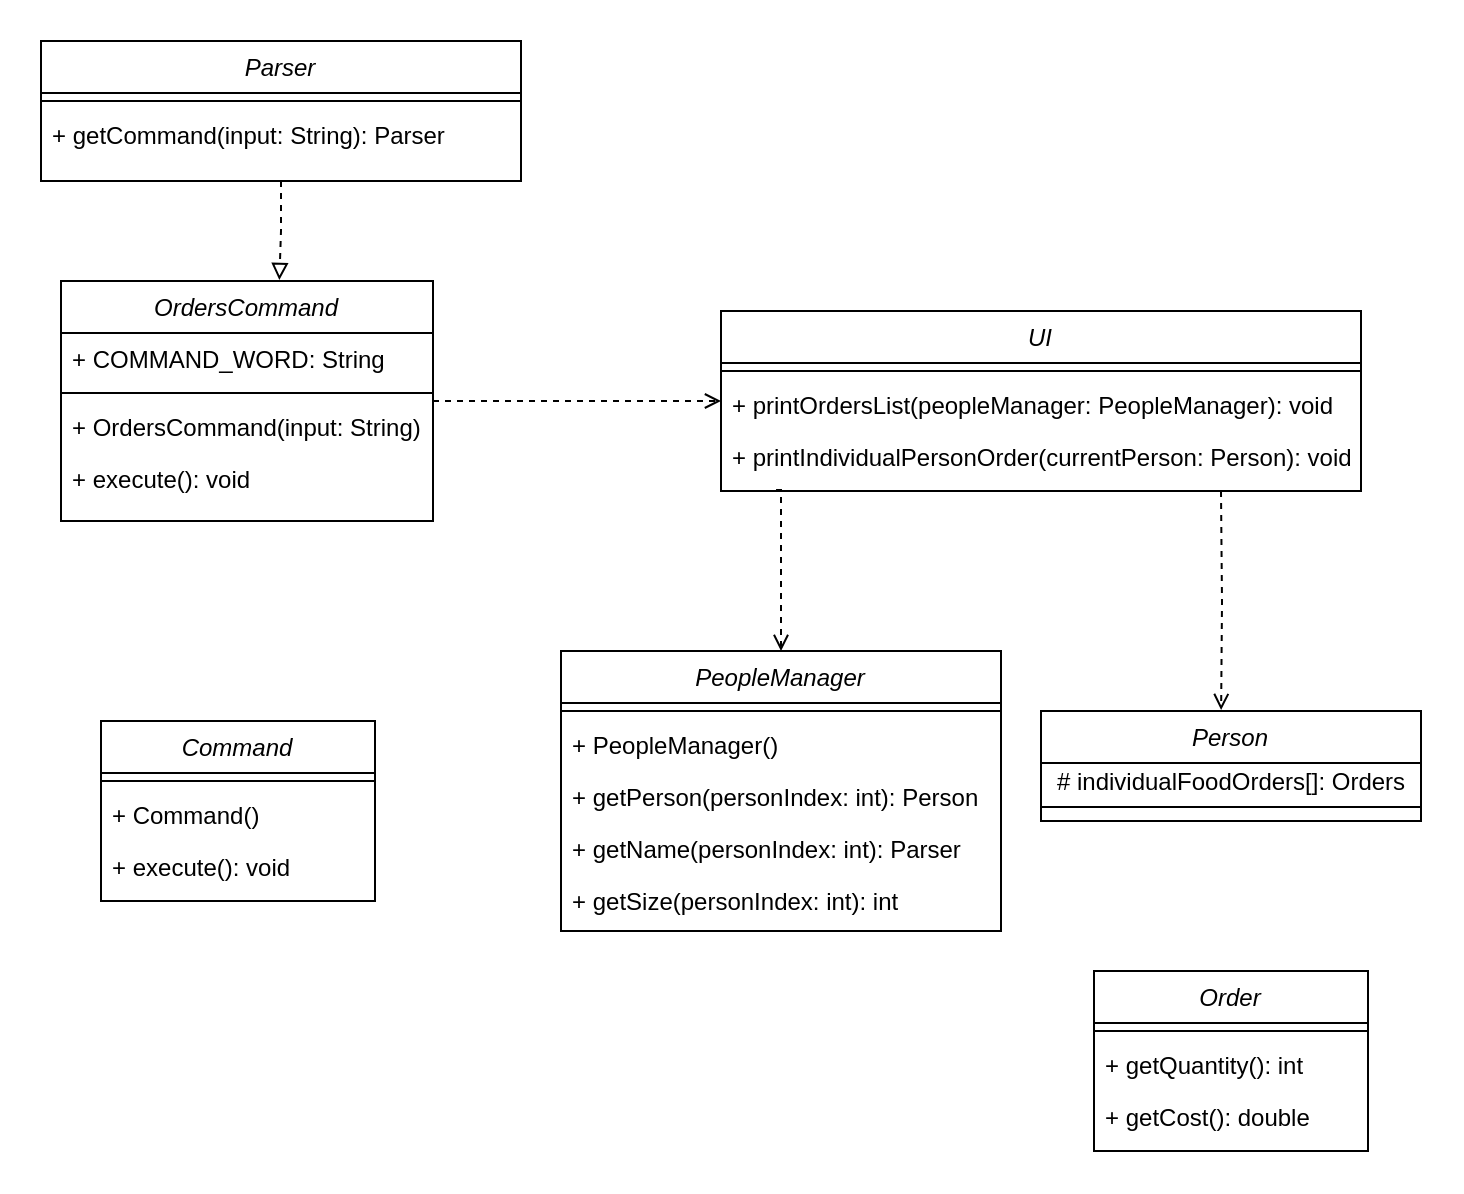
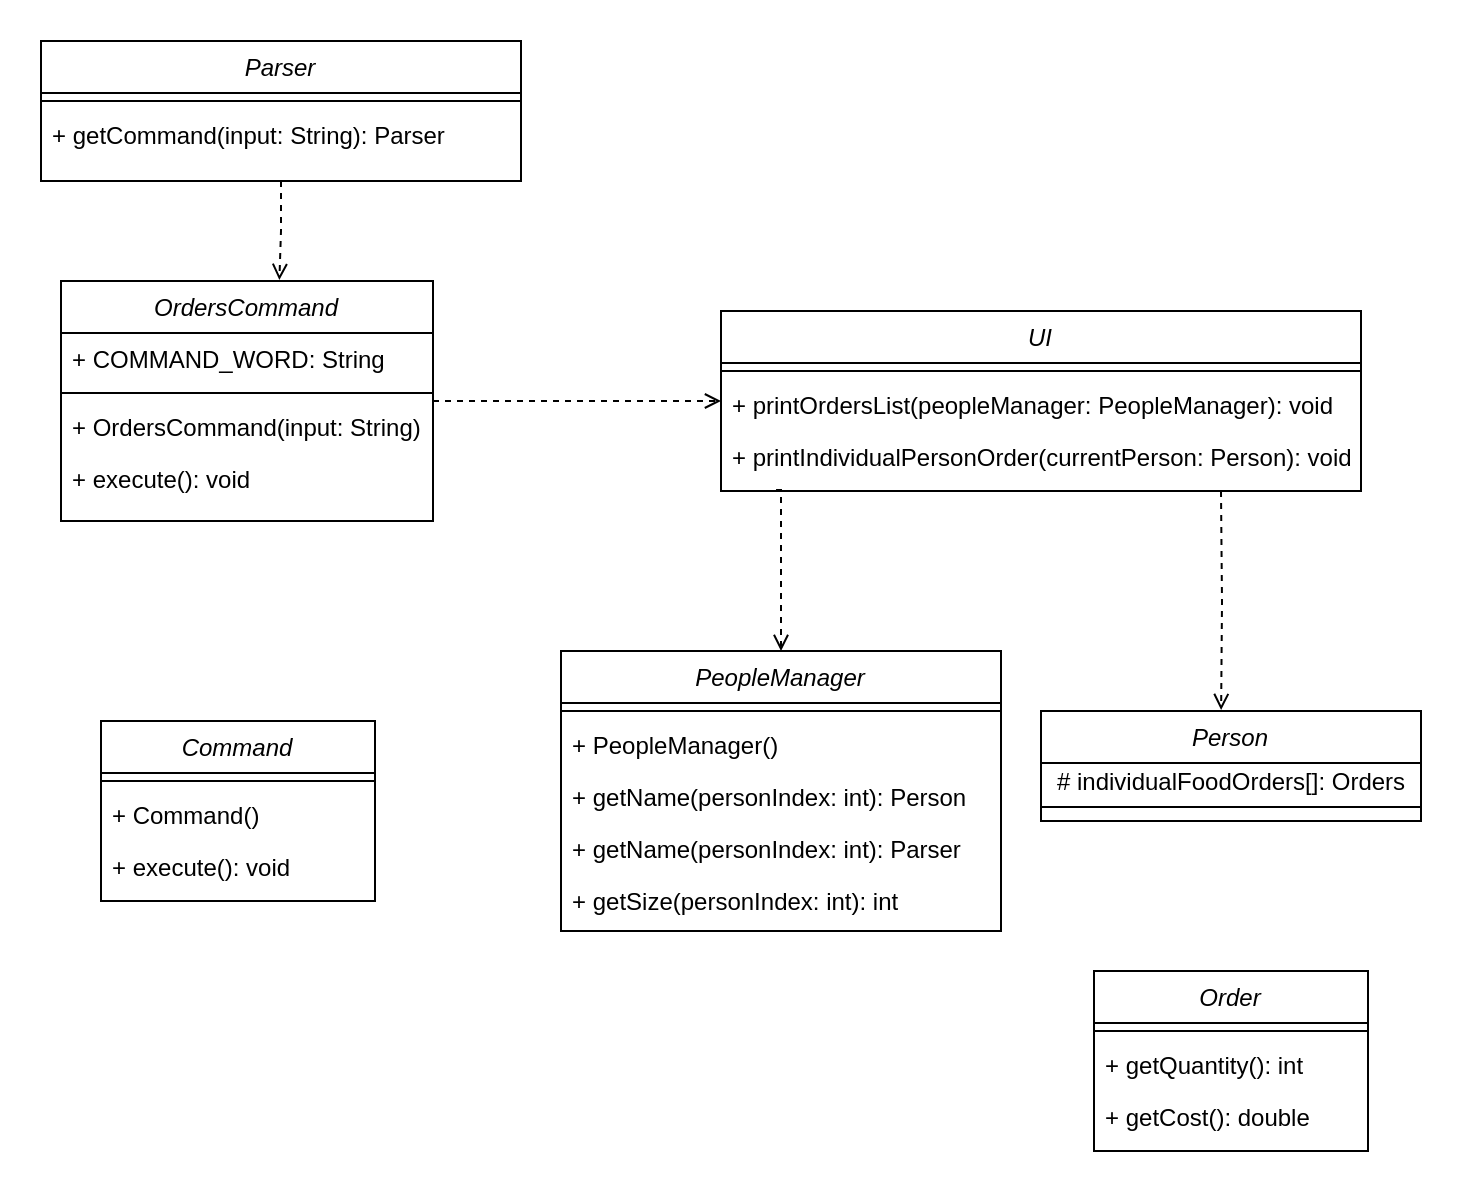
  <mxCell id="0" />
  <mxCell id="1" parent="0" />
  <mxCell id="2" style="edgeStyle=orthogonalEdgeStyle;rounded=0;orthogonalLoop=1;jettySize=auto;html=1;dashed=1;endArrow=open;endFill=0;" edge="1" parent="1" source="3"><mxGeometry relative="1" as="geometry"><mxPoint x="360" y="200" as="targetPoint" /></mxGeometry></mxCell>
  <mxCell id="3" value="OrdersCommand" style="swimlane;fontStyle=2;align=center;verticalAlign=top;childLayout=stackLayout;horizontal=1;startSize=26;horizontalStack=0;resizeParent=1;resizeLast=0;collapsible=1;marginBottom=0;rounded=0;shadow=0;strokeWidth=1;" parent="1" vertex="1"><mxGeometry x="30" y="140" width="186" height="120" as="geometry"><mxRectangle x="230" y="140" width="160" height="26" as="alternateBounds" /></mxGeometry></mxCell>
  <mxCell id="4" value="+ COMMAND_WORD: String" style="text;align=left;verticalAlign=top;spacingLeft=4;spacingRight=4;overflow=hidden;rotatable=0;points=[[0,0.5],[1,0.5]];portConstraint=eastwest;" parent="3" vertex="1"><mxGeometry y="26" width="186" height="26" as="geometry" /></mxCell>
  <mxCell id="5" value="" style="line;html=1;strokeWidth=1;align=left;verticalAlign=middle;spacingTop=-1;spacingLeft=3;spacingRight=3;rotatable=0;labelPosition=right;points=[];portConstraint=eastwest;" parent="3" vertex="1"><mxGeometry y="52" width="186" height="8" as="geometry" /></mxCell>
  <mxCell id="6" value="+ OrdersCommand(input: String)" style="text;align=left;verticalAlign=top;spacingLeft=4;spacingRight=4;overflow=hidden;rotatable=0;points=[[0,0.5],[1,0.5]];portConstraint=eastwest;" parent="3" vertex="1"><mxGeometry y="60" width="186" height="26" as="geometry" /></mxCell>
  <mxCell id="7" value="+ execute(): void" style="text;align=left;verticalAlign=top;spacingLeft=4;spacingRight=4;overflow=hidden;rotatable=0;points=[[0,0.5],[1,0.5]];portConstraint=eastwest;" vertex="1" parent="3"><mxGeometry y="86" width="186" height="26" as="geometry" /></mxCell>
  <mxCell id="8" style="edgeStyle=orthogonalEdgeStyle;rounded=0;orthogonalLoop=1;jettySize=auto;html=1;exitX=0.086;exitY=1.135;exitDx=0;exitDy=0;entryX=0.5;entryY=0;entryDx=0;entryDy=0;dashed=1;endArrow=open;endFill=0;exitPerimeter=0;" edge="1" parent="1" source="13" target="14"><mxGeometry relative="1" as="geometry"><Array as="points"><mxPoint x="390" y="245" /></Array></mxGeometry></mxCell>
  <mxCell id="9" style="edgeStyle=orthogonalEdgeStyle;rounded=0;orthogonalLoop=1;jettySize=auto;html=1;endArrow=open;endFill=0;entryX=0.474;entryY=-0.009;entryDx=0;entryDy=0;entryPerimeter=0;dashed=1;" edge="1" parent="1" target="28"><mxGeometry relative="1" as="geometry"><mxPoint x="600" y="385" as="targetPoint" /><mxPoint x="610" y="245" as="sourcePoint" /></mxGeometry></mxCell>
  <mxCell id="10" value="UI" style="swimlane;fontStyle=2;align=center;verticalAlign=top;childLayout=stackLayout;horizontal=1;startSize=26;horizontalStack=0;resizeParent=1;resizeLast=0;collapsible=1;marginBottom=0;rounded=0;shadow=0;strokeWidth=1;" vertex="1" parent="1"><mxGeometry x="360" y="155" width="320" height="90" as="geometry"><mxRectangle x="230" y="140" width="160" height="26" as="alternateBounds" /></mxGeometry></mxCell>
  <mxCell id="11" value="" style="line;html=1;strokeWidth=1;align=left;verticalAlign=middle;spacingTop=-1;spacingLeft=3;spacingRight=3;rotatable=0;labelPosition=right;points=[];portConstraint=eastwest;" vertex="1" parent="10"><mxGeometry y="26" width="320" height="8" as="geometry" /></mxCell>
  <mxCell id="12" value="+ printOrdersList(peopleManager: PeopleManager): void" style="text;align=left;verticalAlign=top;spacingLeft=4;spacingRight=4;overflow=hidden;rotatable=0;points=[[0,0.5],[1,0.5]];portConstraint=eastwest;" vertex="1" parent="10"><mxGeometry y="34" width="320" height="26" as="geometry" /></mxCell>
  <mxCell id="13" value="+ printIndividualPersonOrder(currentPerson: Person): void" style="text;align=left;verticalAlign=top;spacingLeft=4;spacingRight=4;overflow=hidden;rotatable=0;points=[[0,0.5],[1,0.5]];portConstraint=eastwest;" vertex="1" parent="10"><mxGeometry y="60" width="320" height="26" as="geometry" /></mxCell>
  <mxCell id="14" value="PeopleManager" style="swimlane;fontStyle=2;align=center;verticalAlign=top;childLayout=stackLayout;horizontal=1;startSize=26;horizontalStack=0;resizeParent=1;resizeLast=0;collapsible=1;marginBottom=0;rounded=0;shadow=0;strokeWidth=1;" vertex="1" parent="1"><mxGeometry x="280" y="325" width="220" height="140" as="geometry"><mxRectangle x="230" y="140" width="160" height="26" as="alternateBounds" /></mxGeometry></mxCell>
  <mxCell id="15" value="" style="line;html=1;strokeWidth=1;align=left;verticalAlign=middle;spacingTop=-1;spacingLeft=3;spacingRight=3;rotatable=0;labelPosition=right;points=[];portConstraint=eastwest;" vertex="1" parent="14"><mxGeometry y="26" width="220" height="8" as="geometry" /></mxCell>
  <mxCell id="16" value="+ PeopleManager()" style="text;align=left;verticalAlign=top;spacingLeft=4;spacingRight=4;overflow=hidden;rotatable=0;points=[[0,0.5],[1,0.5]];portConstraint=eastwest;" vertex="1" parent="14"><mxGeometry y="34" width="220" height="26" as="geometry" /></mxCell>
- <mxCell id="17" value="+ getPerson(personIndex: int): Person" style="text;align=left;verticalAlign=top;spacingLeft=4;spacingRight=4;overflow=hidden;rotatable=0;points=[[0,0.5],[1,0.5]];portConstraint=eastwest;" vertex="1" parent="14"><mxGeometry y="60" width="220" height="26" as="geometry" /></mxCell>
+ <mxCell id="17" value="+ getName(personIndex: int): Person" style="text;align=left;verticalAlign=top;spacingLeft=4;spacingRight=4;overflow=hidden;rotatable=0;points=[[0,0.5],[1,0.5]];portConstraint=eastwest;" vertex="1" parent="14"><mxGeometry y="60" width="220" height="26" as="geometry" /></mxCell>
  <mxCell id="18" value="+ getName(personIndex: int): Parser" style="text;align=left;verticalAlign=top;spacingLeft=4;spacingRight=4;overflow=hidden;rotatable=0;points=[[0,0.5],[1,0.5]];portConstraint=eastwest;" vertex="1" parent="14"><mxGeometry y="86" width="220" height="26" as="geometry" /></mxCell>
  <mxCell id="19" value="+ getSize(personIndex: int): int" style="text;align=left;verticalAlign=top;spacingLeft=4;spacingRight=4;overflow=hidden;rotatable=0;points=[[0,0.5],[1,0.5]];portConstraint=eastwest;" vertex="1" parent="14"><mxGeometry y="112" width="220" height="26" as="geometry" /></mxCell>
- <mxCell id="20" style="edgeStyle=orthogonalEdgeStyle;rounded=0;orthogonalLoop=1;jettySize=auto;html=1;exitX=0.5;exitY=1;exitDx=0;exitDy=0;dashed=1;endArrow=block;endFill=0;entryX=0.587;entryY=-0.004;entryDx=0;entryDy=0;entryPerimeter=0;" edge="1" parent="1" source="21" target="3"><mxGeometry relative="1" as="geometry"><mxPoint x="140" y="200" as="targetPoint" /></mxGeometry></mxCell>
+ <mxCell id="20" style="edgeStyle=orthogonalEdgeStyle;rounded=0;orthogonalLoop=1;jettySize=auto;html=1;exitX=0.5;exitY=1;exitDx=0;exitDy=0;dashed=1;endArrow=open;endFill=0;entryX=0.587;entryY=-0.004;entryDx=0;entryDy=0;entryPerimeter=0;" edge="1" parent="1" source="21" target="3"><mxGeometry relative="1" as="geometry"><mxPoint x="140" y="200" as="targetPoint" /></mxGeometry></mxCell>
  <mxCell id="21" value="Parser" style="swimlane;fontStyle=2;align=center;verticalAlign=top;childLayout=stackLayout;horizontal=1;startSize=26;horizontalStack=0;resizeParent=1;resizeLast=0;collapsible=1;marginBottom=0;rounded=0;shadow=0;strokeWidth=1;" vertex="1" parent="1"><mxGeometry x="20" y="20" width="240" height="70" as="geometry"><mxRectangle x="230" y="140" width="160" height="26" as="alternateBounds" /></mxGeometry></mxCell>
  <mxCell id="22" value="" style="line;html=1;strokeWidth=1;align=left;verticalAlign=middle;spacingTop=-1;spacingLeft=3;spacingRight=3;rotatable=0;labelPosition=right;points=[];portConstraint=eastwest;" vertex="1" parent="21"><mxGeometry y="26" width="240" height="8" as="geometry" /></mxCell>
  <mxCell id="23" value="+ getCommand(input: String): Parser" style="text;align=left;verticalAlign=top;spacingLeft=4;spacingRight=4;overflow=hidden;rotatable=0;points=[[0,0.5],[1,0.5]];portConstraint=eastwest;" vertex="1" parent="21"><mxGeometry y="34" width="240" height="26" as="geometry" /></mxCell>
  <mxCell id="24" value="Command" style="swimlane;fontStyle=2;align=center;verticalAlign=top;childLayout=stackLayout;horizontal=1;startSize=26;horizontalStack=0;resizeParent=1;resizeLast=0;collapsible=1;marginBottom=0;rounded=0;shadow=0;strokeWidth=1;" vertex="1" parent="1"><mxGeometry x="50" y="360" width="137" height="90" as="geometry"><mxRectangle x="230" y="140" width="160" height="26" as="alternateBounds" /></mxGeometry></mxCell>
  <mxCell id="25" value="" style="line;html=1;strokeWidth=1;align=left;verticalAlign=middle;spacingTop=-1;spacingLeft=3;spacingRight=3;rotatable=0;labelPosition=right;points=[];portConstraint=eastwest;" vertex="1" parent="24"><mxGeometry y="26" width="137" height="8" as="geometry" /></mxCell>
  <mxCell id="26" value="+ Command()" style="text;align=left;verticalAlign=top;spacingLeft=4;spacingRight=4;overflow=hidden;rotatable=0;points=[[0,0.5],[1,0.5]];portConstraint=eastwest;" vertex="1" parent="24"><mxGeometry y="34" width="137" height="26" as="geometry" /></mxCell>
  <mxCell id="27" value="+ execute(): void" style="text;align=left;verticalAlign=top;spacingLeft=4;spacingRight=4;overflow=hidden;rotatable=0;points=[[0,0.5],[1,0.5]];portConstraint=eastwest;" vertex="1" parent="24"><mxGeometry y="60" width="137" height="26" as="geometry" /></mxCell>
  <mxCell id="28" value="Person" style="swimlane;fontStyle=2;align=center;verticalAlign=top;childLayout=stackLayout;horizontal=1;startSize=26;horizontalStack=0;resizeParent=1;resizeLast=0;collapsible=1;marginBottom=0;rounded=0;shadow=0;strokeWidth=1;" vertex="1" parent="1"><mxGeometry x="520" y="355" width="190" height="55" as="geometry"><mxRectangle x="230" y="140" width="160" height="26" as="alternateBounds" /></mxGeometry></mxCell>
  <mxCell id="29" value="# individualFoodOrders[]: Orders" style="text;html=1;align=center;verticalAlign=middle;resizable=0;points=[];autosize=1;strokeColor=none;fillColor=none;" vertex="1" parent="28"><mxGeometry y="26" width="190" height="20" as="geometry" /></mxCell>
  <mxCell id="30" value="" style="line;html=1;strokeWidth=1;align=left;verticalAlign=middle;spacingTop=-1;spacingLeft=3;spacingRight=3;rotatable=0;labelPosition=right;points=[];portConstraint=eastwest;" vertex="1" parent="28"><mxGeometry y="46" width="190" height="4" as="geometry" /></mxCell>
  <mxCell id="31" value="Order" style="swimlane;fontStyle=2;align=center;verticalAlign=top;childLayout=stackLayout;horizontal=1;startSize=26;horizontalStack=0;resizeParent=1;resizeLast=0;collapsible=1;marginBottom=0;rounded=0;shadow=0;strokeWidth=1;" vertex="1" parent="1"><mxGeometry x="546.5" y="485" width="137" height="90" as="geometry"><mxRectangle x="230" y="140" width="160" height="26" as="alternateBounds" /></mxGeometry></mxCell>
  <mxCell id="32" value="" style="line;html=1;strokeWidth=1;align=left;verticalAlign=middle;spacingTop=-1;spacingLeft=3;spacingRight=3;rotatable=0;labelPosition=right;points=[];portConstraint=eastwest;" vertex="1" parent="31"><mxGeometry y="26" width="137" height="8" as="geometry" /></mxCell>
  <mxCell id="33" value="+ getQuantity(): int" style="text;align=left;verticalAlign=top;spacingLeft=4;spacingRight=4;overflow=hidden;rotatable=0;points=[[0,0.5],[1,0.5]];portConstraint=eastwest;" vertex="1" parent="31"><mxGeometry y="34" width="137" height="26" as="geometry" /></mxCell>
  <mxCell id="34" value="+ getCost(): double" style="text;align=left;verticalAlign=top;spacingLeft=4;spacingRight=4;overflow=hidden;rotatable=0;points=[[0,0.5],[1,0.5]];portConstraint=eastwest;" vertex="1" parent="31"><mxGeometry y="60" width="137" height="26" as="geometry" /></mxCell>
